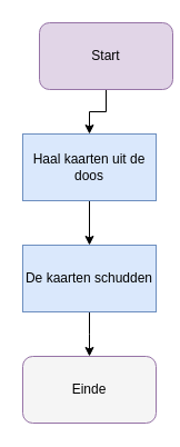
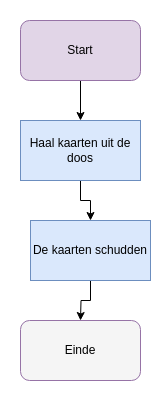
  <mxCell id="0" />
  <mxCell id="1" parent="0" />
  <mxCell id="2" style="edgeStyle=orthogonalEdgeStyle;rounded=0;orthogonalLoop=1;jettySize=auto;html=1;" edge="1" parent="1" source="3" target="6"><mxGeometry relative="1" as="geometry" /></mxCell>
- <mxCell id="3" value="Start" style="rounded=1;whiteSpace=wrap;html=1;fillColor=#e1d5e7;strokeColor=#9673a6;" vertex="1" parent="1"><mxGeometry x="35" y="20" width="120" height="60" as="geometry" /></mxCell>
+ <mxCell id="3" value="Start" style="rounded=1;whiteSpace=wrap;html=1;fillColor=#e1d5e7;strokeColor=#9673a6;" vertex="1" parent="1"><mxGeometry x="20" y="20" width="120" height="60" as="geometry" /></mxCell>
  <mxCell id="4" value="Einde" style="rounded=1;whiteSpace=wrap;html=1;fillColor=#f5f5f5;strokeColor=#9673a6;" vertex="1" parent="1"><mxGeometry x="20" y="320" width="120" height="60" as="geometry" /></mxCell>
  <mxCell id="5" style="edgeStyle=orthogonalEdgeStyle;rounded=0;orthogonalLoop=1;jettySize=auto;html=1;exitX=0.5;exitY=1;exitDx=0;exitDy=0;entryX=0.5;entryY=0;entryDx=0;entryDy=0;" edge="1" parent="1" source="6" target="8"><mxGeometry relative="1" as="geometry" /></mxCell>
  <mxCell id="6" value="Haal kaarten uit de doos" style="rounded=0;whiteSpace=wrap;html=1;fillColor=#dae8fc;strokeColor=#6c8ebf;" vertex="1" parent="1"><mxGeometry x="20" y="120" width="120" height="60" as="geometry" /></mxCell>
  <mxCell id="7" style="edgeStyle=orthogonalEdgeStyle;rounded=0;orthogonalLoop=1;jettySize=auto;html=1;" edge="1" parent="1" source="8"><mxGeometry relative="1" as="geometry"><mxPoint x="80" y="320" as="targetPoint" /></mxGeometry></mxCell>
- <mxCell id="8" value="De kaarten schudden" style="rounded=0;whiteSpace=wrap;html=1;fillColor=#dae8fc;strokeColor=#6c8ebf;" vertex="1" parent="1"><mxGeometry x="20" y="220" width="120" height="60" as="geometry" /></mxCell>
+ <mxCell id="8" value="De kaarten schudden" style="rounded=0;whiteSpace=wrap;html=1;fillColor=#dae8fc;strokeColor=#6c8ebf;" vertex="1" parent="1"><mxGeometry x="30" y="220" width="120" height="60" as="geometry" /></mxCell>
